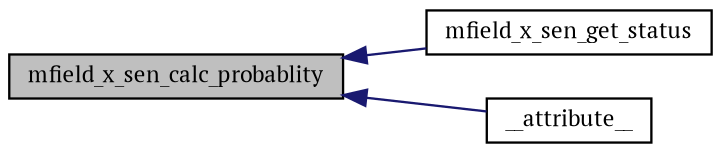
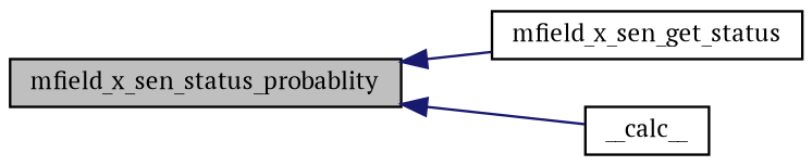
  digraph {
    fontname="PT Serif"
    rankdir=LR
    node [color=black fillcolor=white fontname="PT Serif" fontsize=10 shape=record style=filled]
    edge [color=midnightblue dir=back fontname="PT Serif" fontsize=10 labelfontname=Helvetica labelfontsize=10 style=solid]
-   n1 [fillcolor=grey75 fontcolor=black height=0.2 label=mfield_x_sen_calc_probablity width=0.4]
+   n1 [fillcolor=grey75 fontcolor=black height=0.2 label=mfield_x_sen_status_probablity width=0.4]
    n2 [height=0.2 label=mfield_x_sen_get_status width=0.4]
-   n3 [height=0.2 label=__attribute__ width=0.4]
+   n3 [height=0.2 label=__calc__ width=0.4]
    n1 -> n2
    n1 -> n3
  }
